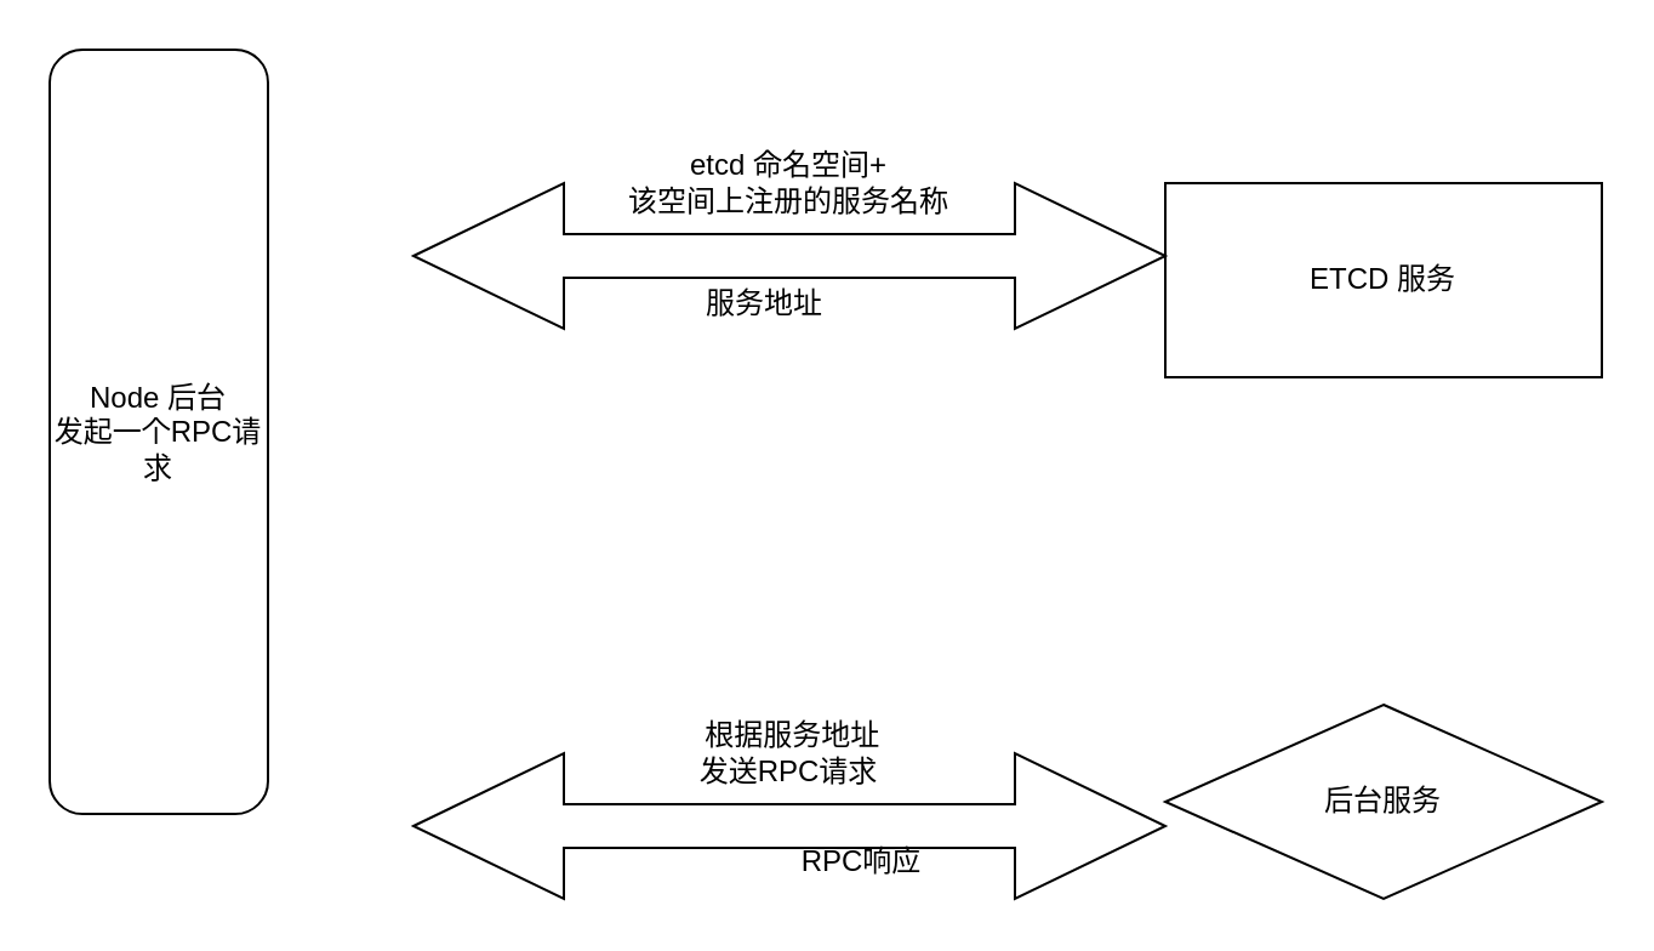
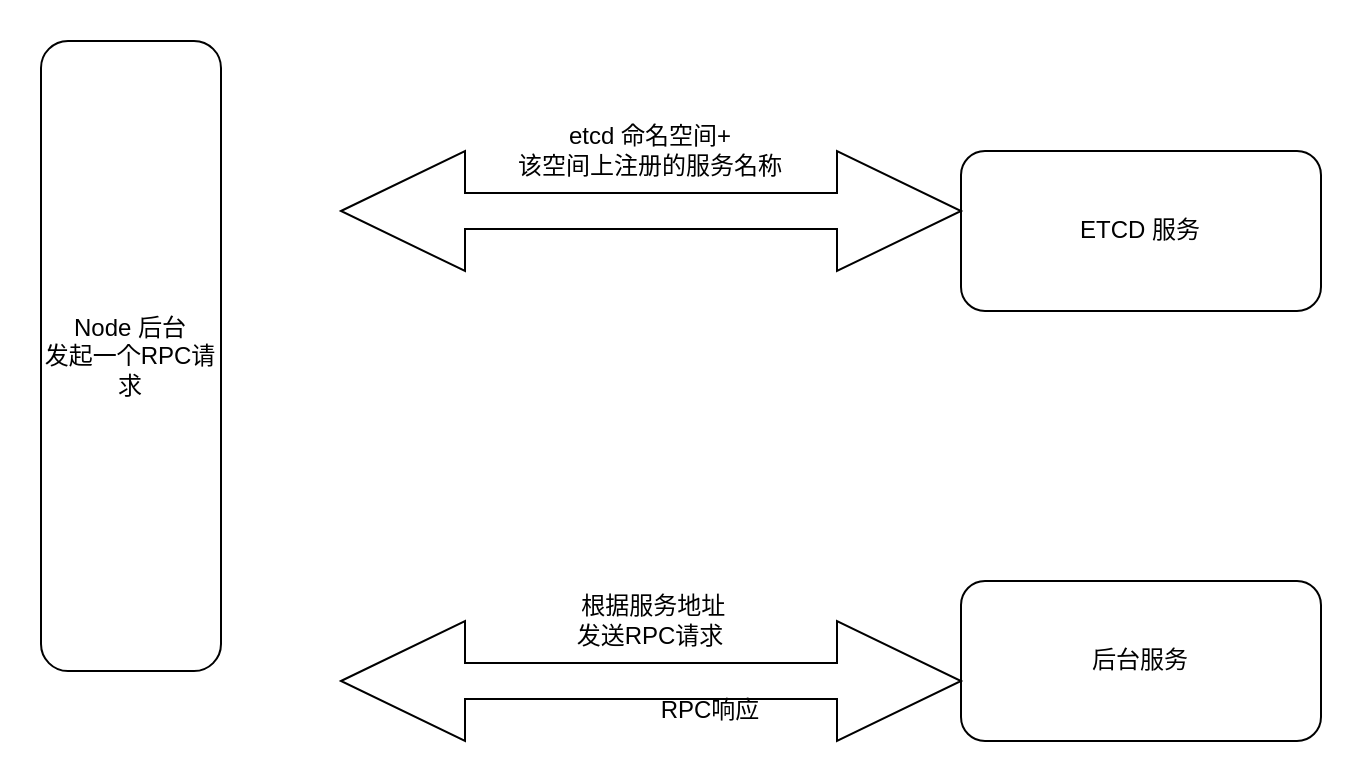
  <mxCell id="0" />
  <mxCell id="1" parent="0" />
  <mxCell id="2" value="Node 后台&lt;br&gt;发起一个RPC请求" style="rounded=1;whiteSpace=wrap;html=1;" vertex="1" parent="1"><mxGeometry x="20" y="20" width="90" height="315" as="geometry" /></mxCell>
- <mxCell id="3" value="ETCD 服务" style="whiteSpace=wrap;html=1;rounded=0;" vertex="1" parent="1"><mxGeometry x="480" y="75" width="180" height="80" as="geometry" /></mxCell>
+ <mxCell id="3" value="ETCD 服务" style="rounded=1;whiteSpace=wrap;html=1;" vertex="1" parent="1"><mxGeometry x="480" y="75" width="180" height="80" as="geometry" /></mxCell>
  <mxCell id="4" value="" style="shape=doubleArrow;whiteSpace=wrap;html=1;" vertex="1" parent="1"><mxGeometry x="170" y="75" width="310" height="60" as="geometry" /></mxCell>
  <mxCell id="5" value="etcd 命名空间+&lt;br&gt;该空间上注册的服务名称" style="text;html=1;strokeColor=none;fillColor=none;align=center;verticalAlign=middle;whiteSpace=wrap;rounded=0;" vertex="1" parent="1"><mxGeometry x="230" y="70" width="190" height="10" as="geometry" /></mxCell>
- <mxCell id="6" value="服务地址" style="text;html=1;strokeColor=none;fillColor=none;align=center;verticalAlign=middle;whiteSpace=wrap;rounded=0;" vertex="1" parent="1"><mxGeometry x="260" y="115" width="110" height="20" as="geometry" /></mxCell>
- <mxCell id="7" value="后台服务" style="rhombus;whiteSpace=wrap;html=1;" vertex="1" parent="1"><mxGeometry x="480" y="290" width="180" height="80" as="geometry" /></mxCell>
+ <mxCell id="7" value="后台服务" style="rounded=1;whiteSpace=wrap;html=1;" vertex="1" parent="1"><mxGeometry x="480" y="290" width="180" height="80" as="geometry" /></mxCell>
  <mxCell id="8" value="" style="shape=doubleArrow;whiteSpace=wrap;html=1;" vertex="1" parent="1"><mxGeometry x="170" y="310" width="310" height="60" as="geometry" /></mxCell>
  <mxCell id="9" value="&amp;nbsp;根据服务地址&lt;br&gt;发送RPC请求" style="text;html=1;strokeColor=none;fillColor=none;align=center;verticalAlign=middle;whiteSpace=wrap;rounded=0;" vertex="1" parent="1"><mxGeometry x="255" y="290" width="140" height="40" as="geometry" /></mxCell>
  <mxCell id="10" value="RPC响应" style="text;html=1;strokeColor=none;fillColor=none;align=center;verticalAlign=middle;whiteSpace=wrap;rounded=0;" vertex="1" parent="1"><mxGeometry x="310" y="345" width="90" height="20" as="geometry" /></mxCell>
